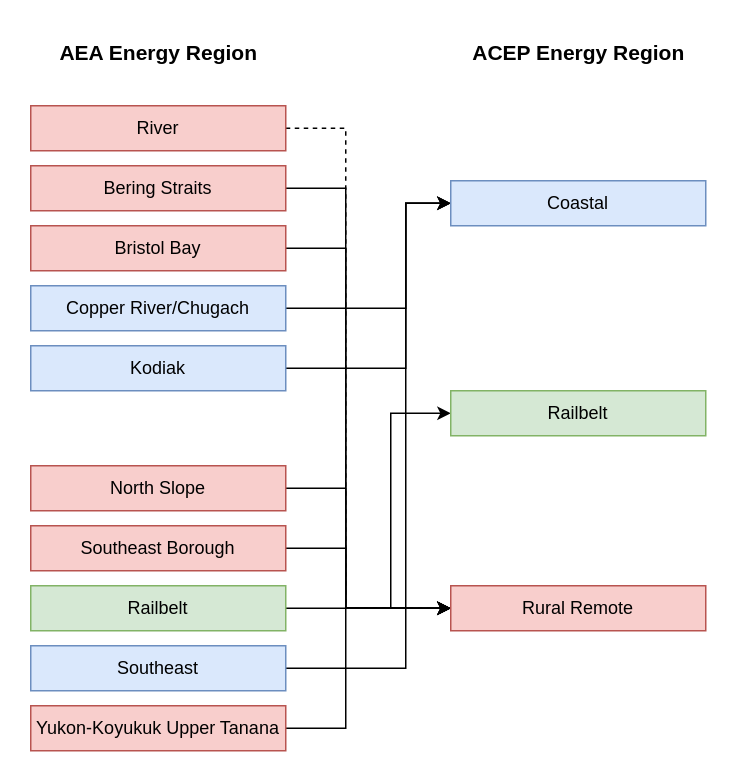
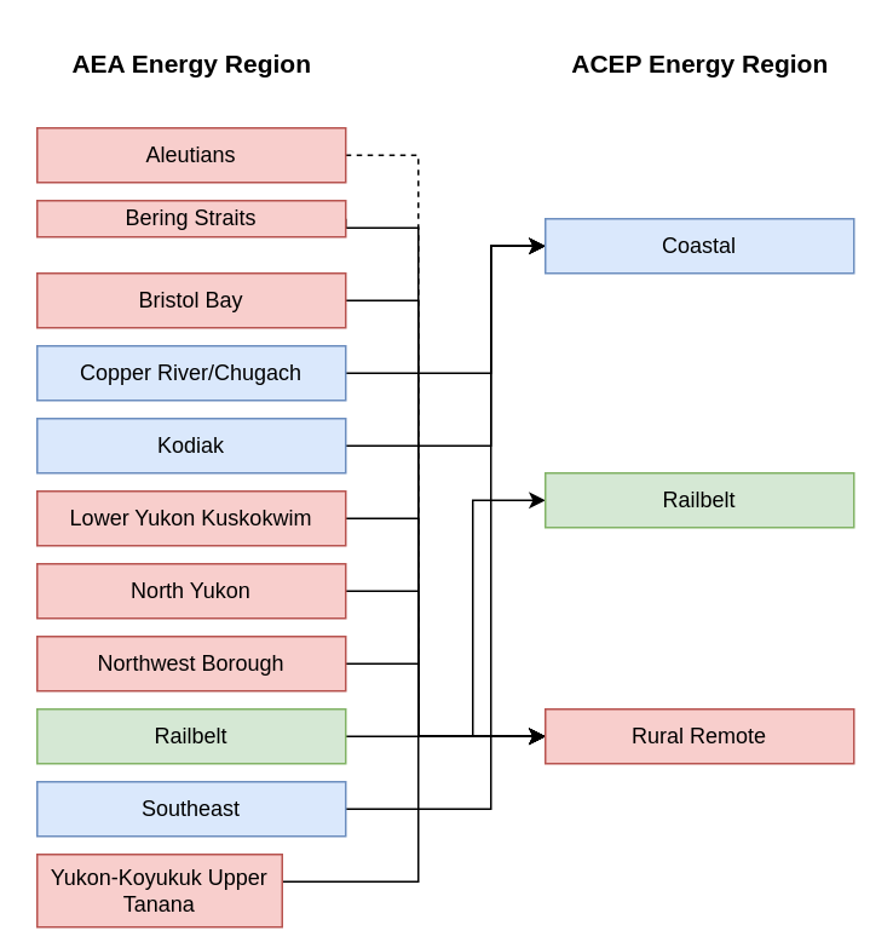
  <mxCell id="0" />
  <mxCell id="1" parent="0" />
  <mxCell id="2" style="edgeStyle=orthogonalEdgeStyle;rounded=0;orthogonalLoop=1;jettySize=auto;html=1;exitX=1;exitY=0.5;exitDx=0;exitDy=0;entryX=0;entryY=0.5;entryDx=0;entryDy=0;dashed=1;" edge="1" parent="1" source="3" target="26"><mxGeometry relative="1" as="geometry"><Array as="points"><mxPoint x="230" y="85" /><mxPoint x="230" y="405" /></Array></mxGeometry></mxCell>
- <mxCell id="3" value="River" style="rounded=0;whiteSpace=wrap;html=1;fillColor=#f8cecc;strokeColor=#b85450;" vertex="1" parent="1"><mxGeometry x="20" y="70" width="170" height="30" as="geometry" /></mxCell>
+ <mxCell id="3" value="Aleutians" style="rounded=0;whiteSpace=wrap;html=1;fillColor=#f8cecc;strokeColor=#b85450;" vertex="1" parent="1"><mxGeometry x="20" y="70" width="170" height="30" as="geometry" /></mxCell>
  <mxCell id="4" style="edgeStyle=orthogonalEdgeStyle;rounded=0;orthogonalLoop=1;jettySize=auto;html=1;exitX=1;exitY=0.5;exitDx=0;exitDy=0;entryX=0;entryY=0.5;entryDx=0;entryDy=0;" edge="1" parent="1" source="5" target="26"><mxGeometry relative="1" as="geometry"><Array as="points"><mxPoint x="230" y="125" /><mxPoint x="230" y="405" /></Array></mxGeometry></mxCell>
- <mxCell id="5" value="Bering Straits" style="rounded=0;whiteSpace=wrap;html=1;fillColor=#f8cecc;strokeColor=#b85450;" vertex="1" parent="1"><mxGeometry x="20" y="110" width="170" height="30" as="geometry" /></mxCell>
+ <mxCell id="5" value="Bering Straits" style="rounded=0;whiteSpace=wrap;html=1;fillColor=#f8cecc;strokeColor=#b85450;" vertex="1" parent="1"><mxGeometry x="20" y="110" width="170" height="20" as="geometry" /></mxCell>
  <mxCell id="6" style="edgeStyle=orthogonalEdgeStyle;rounded=0;orthogonalLoop=1;jettySize=auto;html=1;exitX=1;exitY=0.5;exitDx=0;exitDy=0;entryX=0;entryY=0.5;entryDx=0;entryDy=0;" edge="1" parent="1" source="7" target="26"><mxGeometry relative="1" as="geometry"><Array as="points"><mxPoint x="230" y="165" /><mxPoint x="230" y="405" /></Array></mxGeometry></mxCell>
  <mxCell id="7" value="Bristol Bay" style="rounded=0;whiteSpace=wrap;html=1;fillColor=#f8cecc;strokeColor=#b85450;" vertex="1" parent="1"><mxGeometry x="20" y="150" width="170" height="30" as="geometry" /></mxCell>
  <mxCell id="8" style="edgeStyle=orthogonalEdgeStyle;rounded=0;orthogonalLoop=1;jettySize=auto;html=1;exitX=1;exitY=0.5;exitDx=0;exitDy=0;entryX=0;entryY=0.5;entryDx=0;entryDy=0;" edge="1" parent="1" source="9" target="24"><mxGeometry relative="1" as="geometry"><mxPoint x="250" y="140" as="targetPoint" /><Array as="points"><mxPoint x="270" y="205" /><mxPoint x="270" y="135" /></Array></mxGeometry></mxCell>
  <mxCell id="9" value="Copper River/Chugach" style="rounded=0;whiteSpace=wrap;html=1;fillColor=#dae8fc;strokeColor=#6c8ebf;" vertex="1" parent="1"><mxGeometry x="20" y="190" width="170" height="30" as="geometry" /></mxCell>
  <mxCell id="10" style="edgeStyle=orthogonalEdgeStyle;rounded=0;orthogonalLoop=1;jettySize=auto;html=1;exitX=1;exitY=0.5;exitDx=0;exitDy=0;entryX=0;entryY=0.5;entryDx=0;entryDy=0;" edge="1" parent="1" source="11" target="24"><mxGeometry relative="1" as="geometry"><Array as="points"><mxPoint x="270" y="245" /><mxPoint x="270" y="135" /></Array></mxGeometry></mxCell>
  <mxCell id="11" value="Kodiak" style="rounded=0;whiteSpace=wrap;html=1;fillColor=#dae8fc;strokeColor=#6c8ebf;" vertex="1" parent="1"><mxGeometry x="20" y="230" width="170" height="30" as="geometry" /></mxCell>
+ <mxCell id="12" style="edgeStyle=orthogonalEdgeStyle;rounded=0;orthogonalLoop=1;jettySize=auto;html=1;exitX=1;exitY=0.5;exitDx=0;exitDy=0;entryX=0;entryY=0.5;entryDx=0;entryDy=0;" edge="1" parent="1" source="13" target="26"><mxGeometry relative="1" as="geometry"><Array as="points"><mxPoint x="230" y="285" /><mxPoint x="230" y="405" /></Array></mxGeometry></mxCell>
+ <mxCell id="13" value="Lower Yukon Kuskokwim" style="rounded=0;whiteSpace=wrap;html=1;fillColor=#f8cecc;strokeColor=#b85450;" vertex="1" parent="1"><mxGeometry x="20" y="270" width="170" height="30" as="geometry" /></mxCell>
  <mxCell id="14" style="edgeStyle=orthogonalEdgeStyle;rounded=0;orthogonalLoop=1;jettySize=auto;html=1;exitX=1;exitY=0.5;exitDx=0;exitDy=0;entryX=0;entryY=0.5;entryDx=0;entryDy=0;" edge="1" parent="1" source="15" target="26"><mxGeometry relative="1" as="geometry"><Array as="points"><mxPoint x="230" y="325" /><mxPoint x="230" y="405" /></Array></mxGeometry></mxCell>
- <mxCell id="15" value="North Slope" style="rounded=0;whiteSpace=wrap;html=1;fillColor=#f8cecc;strokeColor=#b85450;" vertex="1" parent="1"><mxGeometry x="20" y="310" width="170" height="30" as="geometry" /></mxCell>
+ <mxCell id="15" value="North Yukon" style="rounded=0;whiteSpace=wrap;html=1;fillColor=#f8cecc;strokeColor=#b85450;" vertex="1" parent="1"><mxGeometry x="20" y="310" width="170" height="30" as="geometry" /></mxCell>
  <mxCell id="16" style="edgeStyle=orthogonalEdgeStyle;rounded=0;orthogonalLoop=1;jettySize=auto;html=1;exitX=1;exitY=0.5;exitDx=0;exitDy=0;entryX=0;entryY=0.5;entryDx=0;entryDy=0;endArrow=open;" edge="1" parent="1" source="17" target="26"><mxGeometry relative="1" as="geometry"><mxPoint x="300" y="390" as="targetPoint" /><Array as="points"><mxPoint x="230" y="365" /><mxPoint x="230" y="405" /></Array></mxGeometry></mxCell>
- <mxCell id="17" value="Southeast Borough" style="rounded=0;whiteSpace=wrap;html=1;fillColor=#f8cecc;strokeColor=#b85450;" vertex="1" parent="1"><mxGeometry x="20" y="350" width="170" height="30" as="geometry" /></mxCell>
+ <mxCell id="17" value="Northwest Borough" style="rounded=0;whiteSpace=wrap;html=1;fillColor=#f8cecc;strokeColor=#b85450;" vertex="1" parent="1"><mxGeometry x="20" y="350" width="170" height="30" as="geometry" /></mxCell>
  <mxCell id="18" style="edgeStyle=orthogonalEdgeStyle;rounded=0;orthogonalLoop=1;jettySize=auto;html=1;exitX=1;exitY=0.5;exitDx=0;exitDy=0;entryX=0;entryY=0.5;entryDx=0;entryDy=0;" edge="1" parent="1" source="19" target="25"><mxGeometry relative="1" as="geometry"><Array as="points"><mxPoint x="260" y="405" /><mxPoint x="260" y="275" /></Array></mxGeometry></mxCell>
  <mxCell id="19" value="Railbelt" style="rounded=0;whiteSpace=wrap;html=1;fillColor=#d5e8d4;strokeColor=#82b366;" vertex="1" parent="1"><mxGeometry x="20" y="390" width="170" height="30" as="geometry" /></mxCell>
  <mxCell id="20" style="edgeStyle=orthogonalEdgeStyle;rounded=0;orthogonalLoop=1;jettySize=auto;html=1;exitX=1;exitY=0.5;exitDx=0;exitDy=0;entryX=0;entryY=0.5;entryDx=0;entryDy=0;" edge="1" parent="1" source="21" target="24"><mxGeometry relative="1" as="geometry"><Array as="points"><mxPoint x="270" y="445" /><mxPoint x="270" y="135" /></Array></mxGeometry></mxCell>
  <mxCell id="21" value="Southeast" style="rounded=0;whiteSpace=wrap;html=1;fillColor=#dae8fc;strokeColor=#6c8ebf;" vertex="1" parent="1"><mxGeometry x="20" y="430" width="170" height="30" as="geometry" /></mxCell>
  <mxCell id="22" style="edgeStyle=orthogonalEdgeStyle;rounded=0;orthogonalLoop=1;jettySize=auto;html=1;exitX=1;exitY=0.5;exitDx=0;exitDy=0;entryX=0;entryY=0.5;entryDx=0;entryDy=0;" edge="1" parent="1" source="23" target="26"><mxGeometry relative="1" as="geometry"><mxPoint x="290" y="500" as="targetPoint" /><Array as="points"><mxPoint x="230" y="485" /><mxPoint x="230" y="405" /></Array></mxGeometry></mxCell>
- <mxCell id="23" value="Yukon-Koyukuk Upper Tanana" style="rounded=0;whiteSpace=wrap;html=1;fillColor=#f8cecc;strokeColor=#b85450;" vertex="1" parent="1"><mxGeometry x="20" y="470" width="170" height="30" as="geometry" /></mxCell>
+ <mxCell id="23" value="Yukon-Koyukuk Upper Tanana" style="rounded=0;whiteSpace=wrap;html=1;fillColor=#f8cecc;strokeColor=#b85450;" vertex="1" parent="1"><mxGeometry x="20" y="470" width="135" height="40" as="geometry" /></mxCell>
  <mxCell id="24" value="Coastal" style="rounded=0;whiteSpace=wrap;html=1;fillColor=#dae8fc;strokeColor=#6c8ebf;" vertex="1" parent="1"><mxGeometry x="300" y="120" width="170" height="30" as="geometry" /></mxCell>
  <mxCell id="25" value="Railbelt" style="rounded=0;whiteSpace=wrap;html=1;fillColor=#d5e8d4;strokeColor=#82b366;" vertex="1" parent="1"><mxGeometry x="300" y="260" width="170" height="30" as="geometry" /></mxCell>
  <mxCell id="26" value="Rural Remote" style="rounded=0;whiteSpace=wrap;html=1;fillColor=#f8cecc;strokeColor=#b85450;" vertex="1" parent="1"><mxGeometry x="300" y="390" width="170" height="30" as="geometry" /></mxCell>
  <mxCell id="27" value="AEA Energy Region" style="text;html=1;align=center;verticalAlign=middle;whiteSpace=wrap;rounded=0;fontStyle=1;fontSize=14;" vertex="1" parent="1"><mxGeometry x="37.5" y="20" width="135" height="30" as="geometry" /></mxCell>
  <mxCell id="28" value="ACEP Energy Region" style="text;html=1;align=center;verticalAlign=middle;whiteSpace=wrap;rounded=0;fontStyle=1;fontSize=14;" vertex="1" parent="1"><mxGeometry x="303.75" y="20" width="162.5" height="30" as="geometry" /></mxCell>
